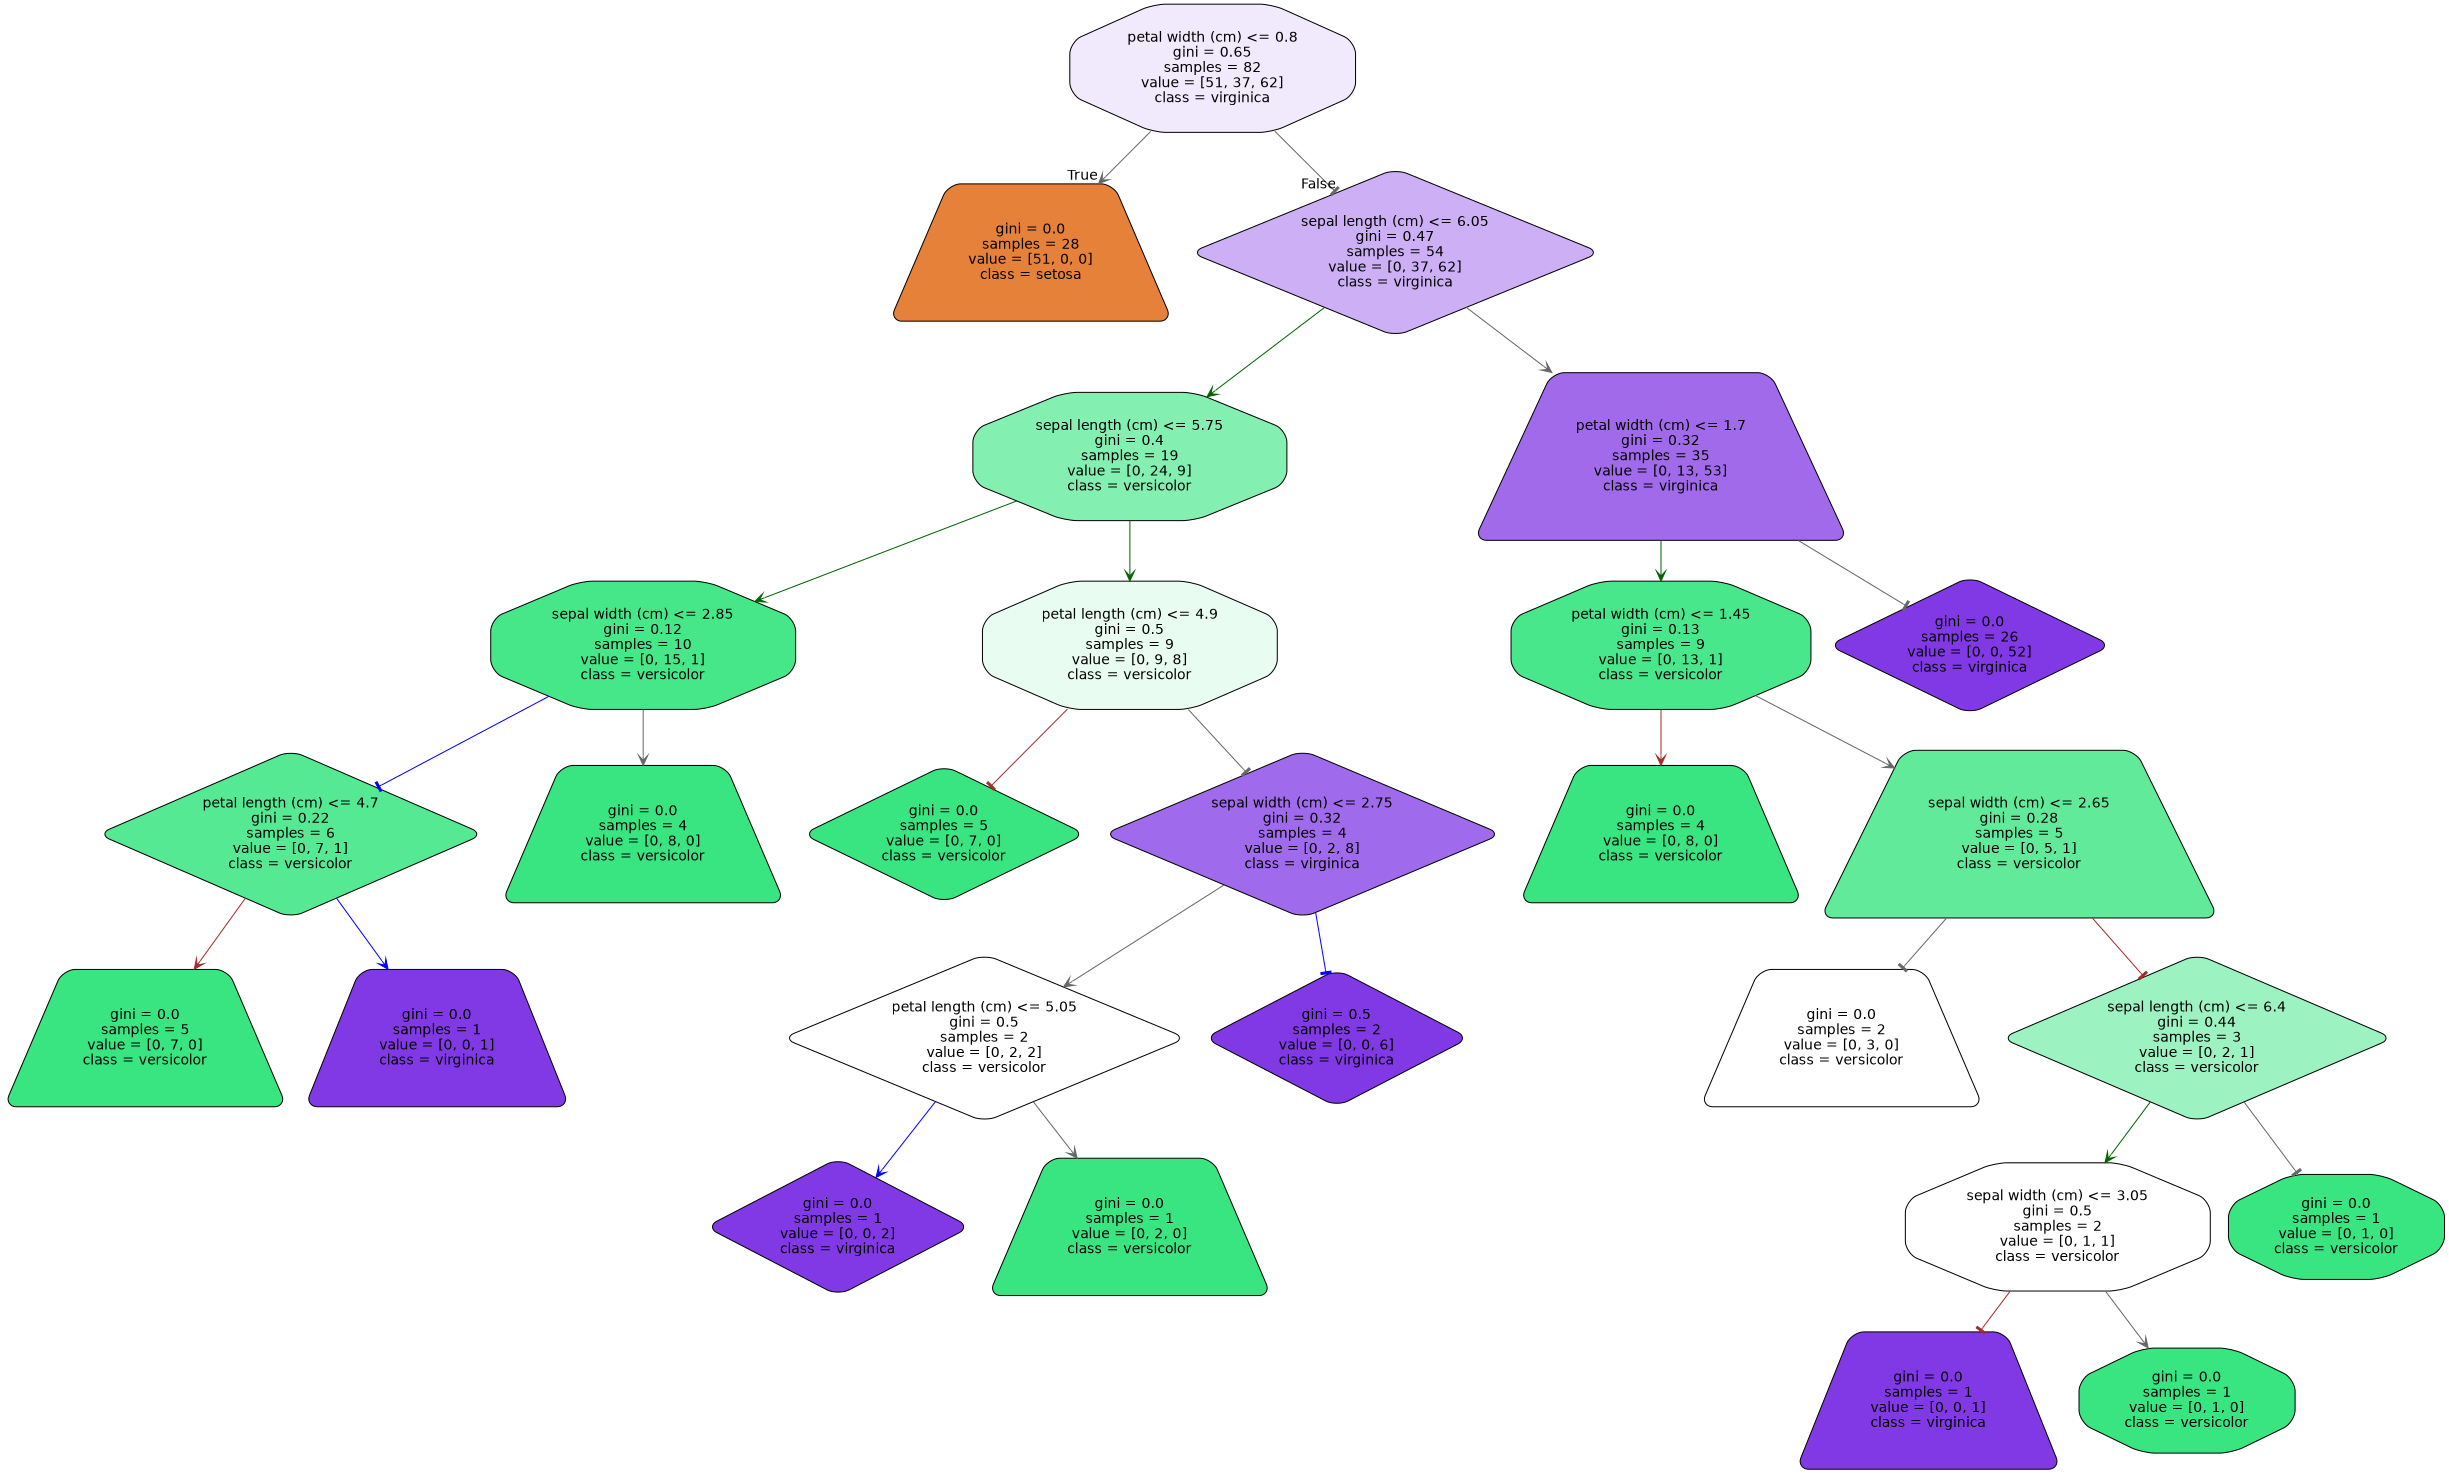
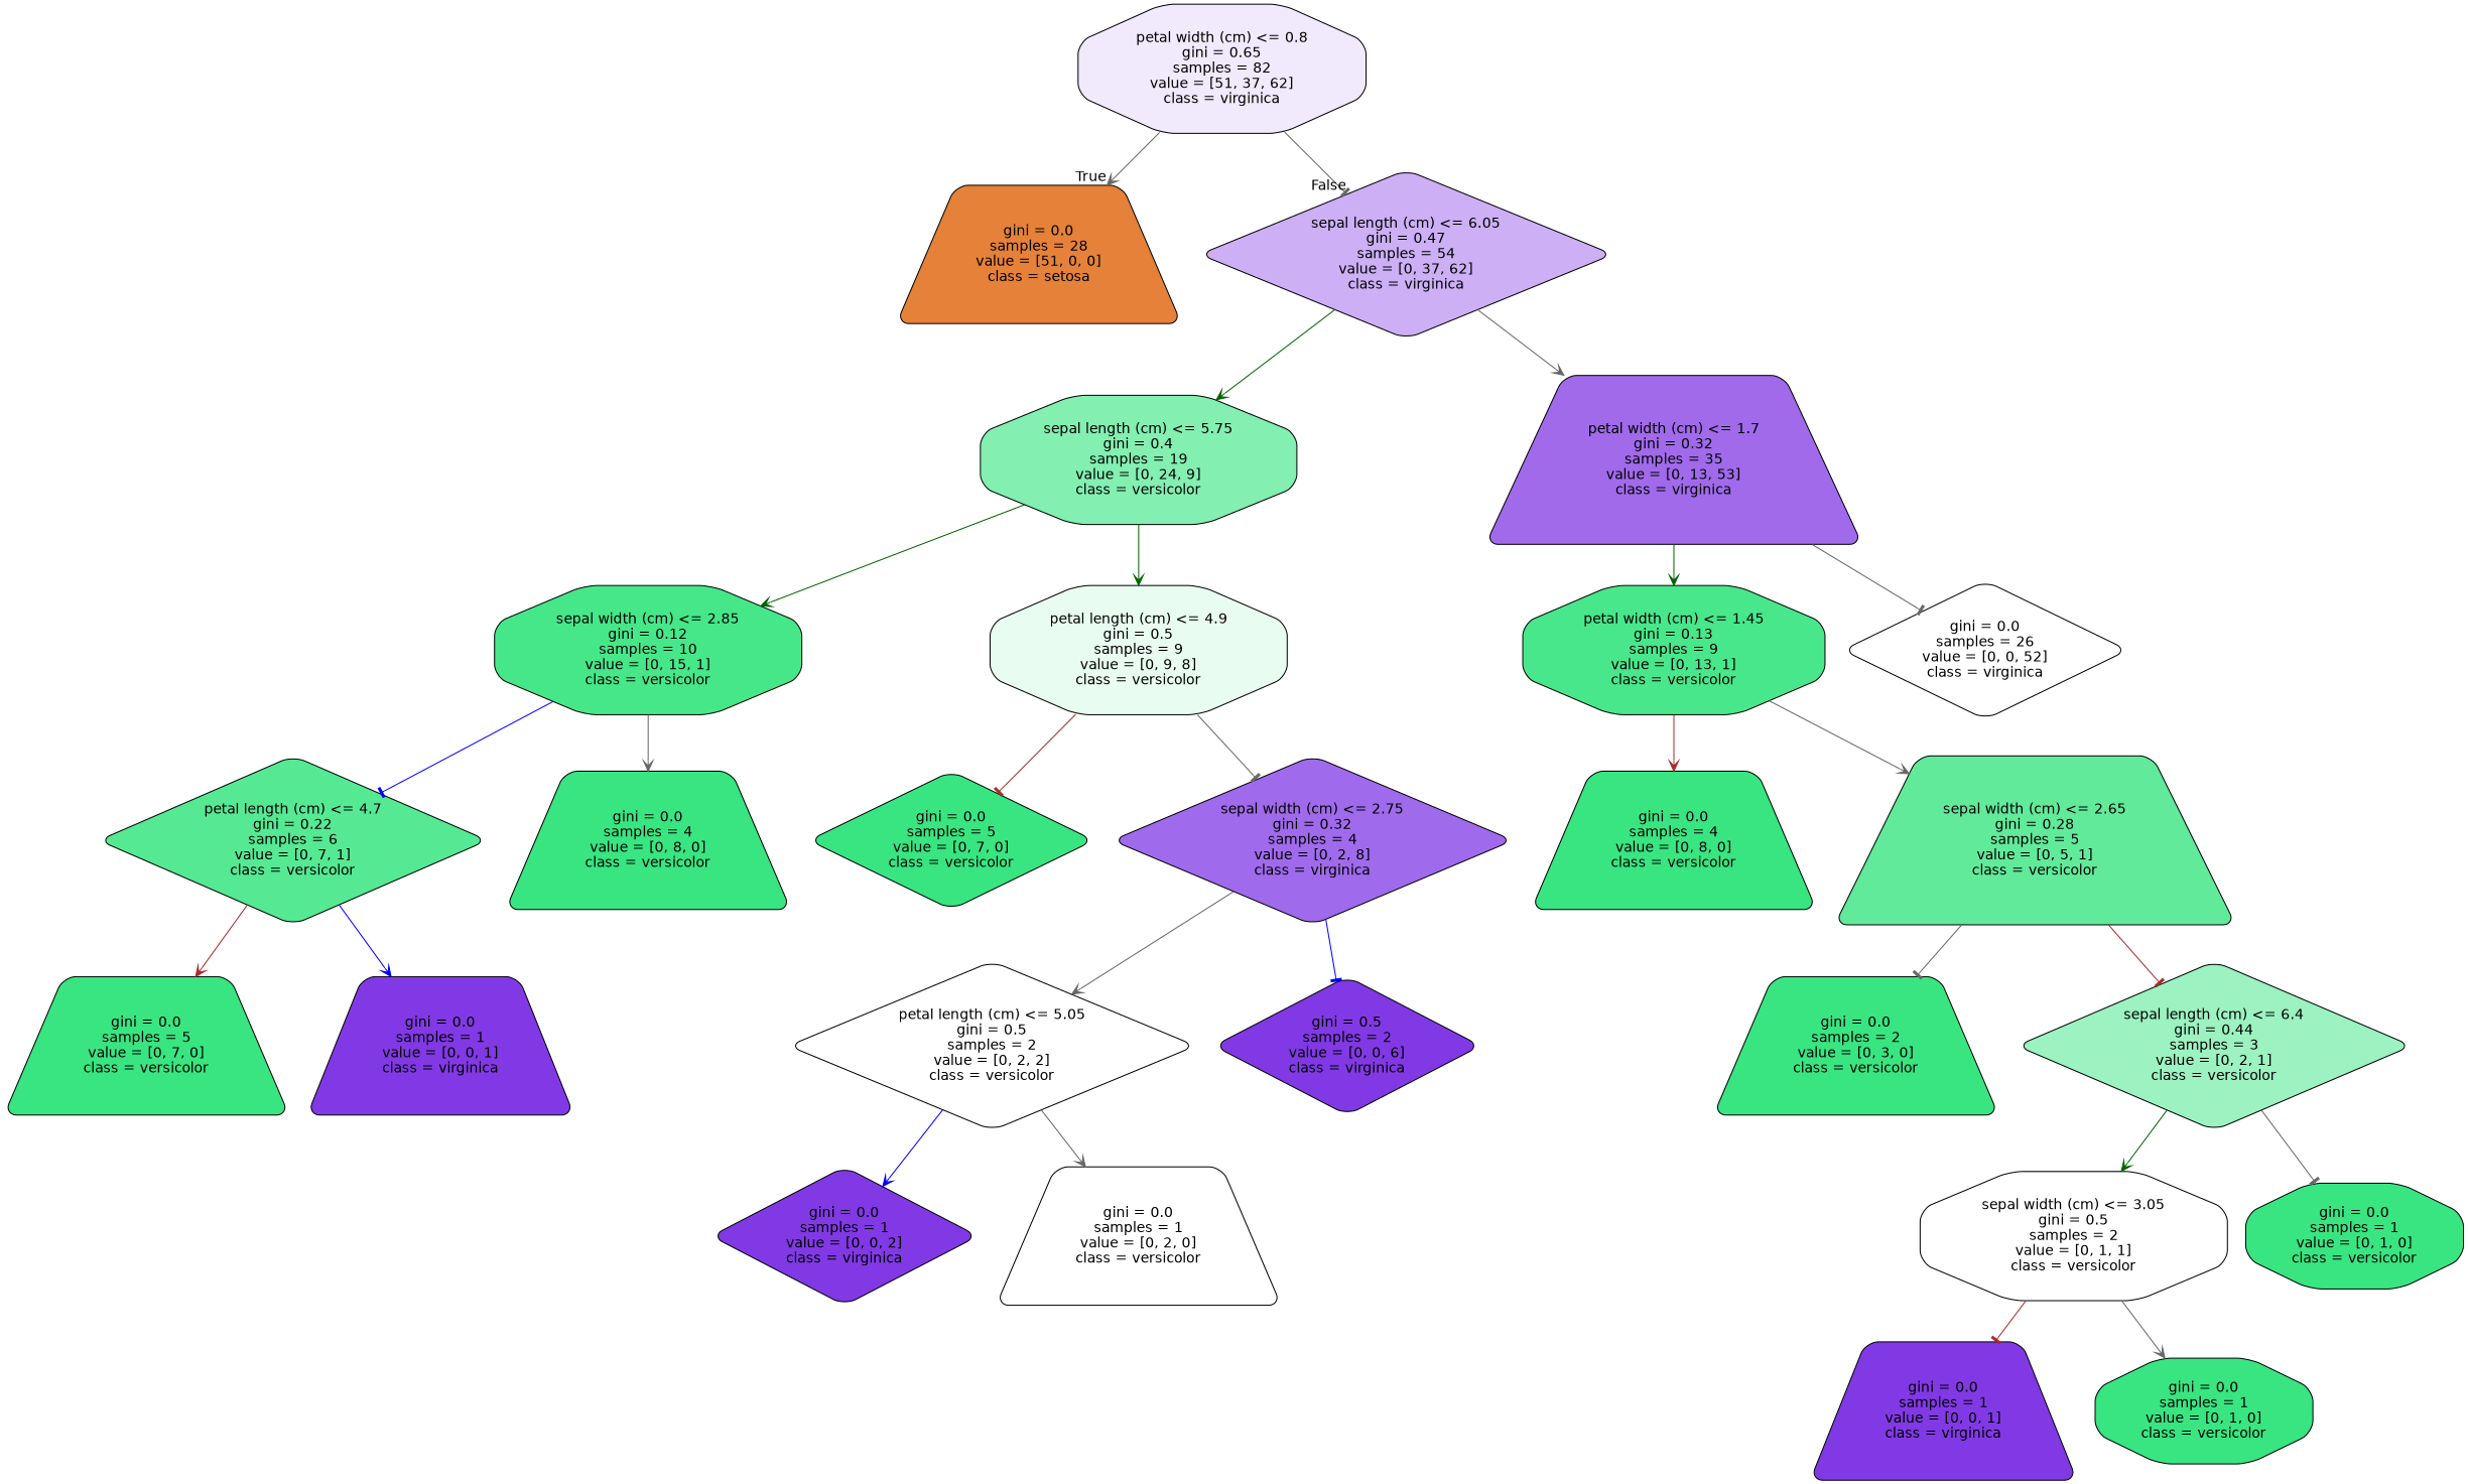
  digraph {
    node [color=black fillcolor="#39e581" fontname=helvetica shape=trapezium style="filled, rounded"]
    edge [arrowhead=vee color=gray40 fontname=helvetica]
    n1 [fillcolor="#f1e9fc" label="petal width (cm) <= 0.8\ngini = 0.65\nsamples = 82\nvalue = [51, 37, 62]\nclass = virginica" shape=octagon]
    n2 [fillcolor="#e58139" label="gini = 0.0\nsamples = 28\nvalue = [51, 0, 0]\nclass = setosa"]
    n3 [fillcolor="#ccaff5" label="sepal length (cm) <= 6.05\ngini = 0.47\nsamples = 54\nvalue = [0, 37, 62]\nclass = virginica" shape=diamond]
    n4 [fillcolor="#83efb0" label="sepal length (cm) <= 5.75\ngini = 0.4\nsamples = 19\nvalue = [0, 24, 9]\nclass = versicolor" shape=octagon]
    n5 [fillcolor="#a06aeb" label="petal width (cm) <= 1.7\ngini = 0.32\nsamples = 35\nvalue = [0, 13, 53]\nclass = virginica"]
    n6 [fillcolor="#46e789" label="sepal width (cm) <= 2.85\ngini = 0.12\nsamples = 10\nvalue = [0, 15, 1]\nclass = versicolor" shape=octagon]
    n7 [fillcolor="#e9fcf1" label="petal length (cm) <= 4.9\ngini = 0.5\nsamples = 9\nvalue = [0, 9, 8]\nclass = versicolor" shape=octagon]
    n8 [fillcolor="#48e78b" label="petal width (cm) <= 1.45\ngini = 0.13\nsamples = 9\nvalue = [0, 13, 1]\nclass = versicolor" shape=octagon]
-   n9 [fillcolor="#8139e5" label="gini = 0.0\nsamples = 26\nvalue = [0, 0, 52]\nclass = virginica" shape=diamond]
+   n9 [fillcolor="#ffffff" label="gini = 0.0\nsamples = 26\nvalue = [0, 0, 52]\nclass = virginica" shape=diamond]
    n10 [fillcolor="#55e993" label="petal length (cm) <= 4.7\ngini = 0.22\nsamples = 6\nvalue = [0, 7, 1]\nclass = versicolor" shape=diamond]
    n11 [label="gini = 0.0\nsamples = 4\nvalue = [0, 8, 0]\nclass = versicolor"]
    n12 [label="gini = 0.0\nsamples = 5\nvalue = [0, 7, 0]\nclass = versicolor" shape=diamond]
    n13 [fillcolor="#a06aec" label="sepal width (cm) <= 2.75\ngini = 0.32\nsamples = 4\nvalue = [0, 2, 8]\nclass = virginica" shape=diamond]
    n14 [label="gini = 0.0\nsamples = 5\nvalue = [0, 7, 0]\nclass = versicolor"]
    n15 [fillcolor="#8139e5" label="gini = 0.0\nsamples = 1\nvalue = [0, 0, 1]\nclass = virginica"]
    n16 [fillcolor="#ffffff" label="petal length (cm) <= 5.05\ngini = 0.5\nsamples = 2\nvalue = [0, 2, 2]\nclass = versicolor" shape=diamond]
    n17 [fillcolor="#8139e5" label="gini = 0.5\nsamples = 2\nvalue = [0, 0, 6]\nclass = virginica" shape=diamond]
    n18 [fillcolor="#8139e5" label="gini = 0.0\nsamples = 1\nvalue = [0, 0, 2]\nclass = virginica" shape=diamond]
-   n19 [label="gini = 0.0\nsamples = 1\nvalue = [0, 2, 0]\nclass = versicolor"]
+   n19 [fillcolor="#ffffff" label="gini = 0.0\nsamples = 1\nvalue = [0, 2, 0]\nclass = versicolor"]
    n20 [label="gini = 0.0\nsamples = 4\nvalue = [0, 8, 0]\nclass = versicolor"]
    n21 [fillcolor="#61ea9a" label="sepal width (cm) <= 2.65\ngini = 0.28\nsamples = 5\nvalue = [0, 5, 1]\nclass = versicolor"]
-   n22 [fillcolor="#ffffff" label="gini = 0.0\nsamples = 2\nvalue = [0, 3, 0]\nclass = versicolor"]
+   n22 [label="gini = 0.0\nsamples = 2\nvalue = [0, 3, 0]\nclass = versicolor"]
    n23 [fillcolor="#9cf2c0" label="sepal length (cm) <= 6.4\ngini = 0.44\nsamples = 3\nvalue = [0, 2, 1]\nclass = versicolor" shape=diamond]
    n24 [fillcolor="#ffffff" label="sepal width (cm) <= 3.05\ngini = 0.5\nsamples = 2\nvalue = [0, 1, 1]\nclass = versicolor" shape=octagon]
    n25 [label="gini = 0.0\nsamples = 1\nvalue = [0, 1, 0]\nclass = versicolor" shape=octagon]
    n26 [fillcolor="#8139e5" label="gini = 0.0\nsamples = 1\nvalue = [0, 0, 1]\nclass = virginica"]
    n27 [label="gini = 0.0\nsamples = 1\nvalue = [0, 1, 0]\nclass = versicolor" shape=octagon]
    n1 -> n2 [headlabel=True labelangle=45 labeldistance=2.5]
    n1 -> n3 [arrowhead=tee headlabel=False labelangle=-45 labeldistance=2.5]
    n3 -> n4 [color=darkgreen]
    n3 -> n5
    n4 -> n6 [color=darkgreen]
    n4 -> n7 [color=darkgreen]
    n5 -> n8 [color=darkgreen]
    n5 -> n9 [arrowhead=tee]
    n6 -> n10 [arrowhead=tee color=blue]
    n6 -> n11
    n7 -> n12 [arrowhead=tee color=brown]
    n7 -> n13 [arrowhead=tee]
    n8 -> n20 [color=brown]
    n8 -> n21
    n10 -> n14 [color=brown]
    n10 -> n15 [color=blue]
    n13 -> n16
    n13 -> n17 [arrowhead=tee color=blue]
    n16 -> n18 [color=blue]
    n16 -> n19
    n21 -> n22 [arrowhead=tee]
    n21 -> n23 [arrowhead=tee color=brown]
    n23 -> n24 [color=darkgreen]
    n23 -> n25 [arrowhead=tee]
    n24 -> n26 [arrowhead=tee color=brown]
    n24 -> n27
  }
